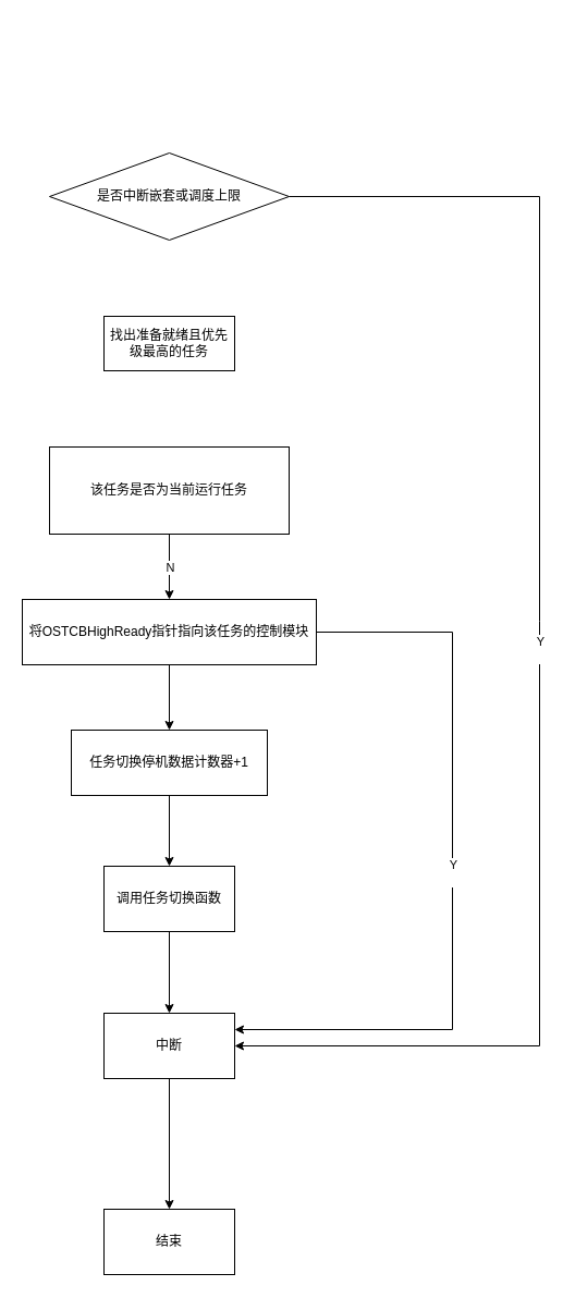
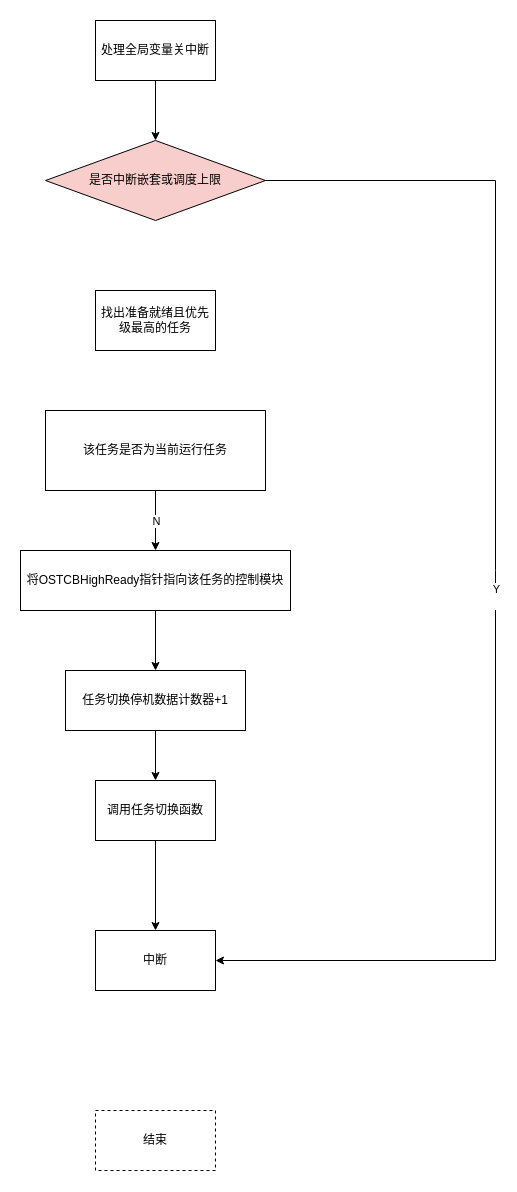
  <mxCell id="0" />
  <mxCell id="1" parent="0" />
- <mxCell id="3" value="是否中断嵌套或调度上限" style="rhombus;whiteSpace=wrap;html=1;" vertex="1" parent="1"><mxGeometry x="45" y="140" width="220" height="80" as="geometry" /></mxCell>
- <mxCell id="5" value="找出准备就绪且优先级最高的任务" style="rounded=0;whiteSpace=wrap;html=1;" vertex="1" parent="1"><mxGeometry x="95" y="290" width="120" height="50" as="geometry" /></mxCell>
+ <mxCell id="2" value="处理全局变量关中断" style="rounded=0;whiteSpace=wrap;html=1;" vertex="1" parent="1"><mxGeometry x="95" y="20" width="120" height="60" as="geometry" /></mxCell>
+ <mxCell id="3" value="是否中断嵌套或调度上限" style="rhombus;whiteSpace=wrap;html=1;fillColor=#f8cecc;" vertex="1" parent="1"><mxGeometry x="45" y="140" width="220" height="80" as="geometry" /></mxCell>
+ <mxCell id="4" value="" style="endArrow=classic;html=1;rounded=0;entryX=0.5;entryY=0;entryDx=0;entryDy=0;exitX=0.5;exitY=1;exitDx=0;exitDy=0;" edge="1" parent="1" source="2" target="3"><mxGeometry width="50" height="50" relative="1" as="geometry"><mxPoint x="135" y="180" as="sourcePoint" /><mxPoint x="185" y="130" as="targetPoint" /></mxGeometry></mxCell>
+ <mxCell id="5" value="找出准备就绪且优先级最高的任务" style="rounded=0;whiteSpace=wrap;html=1;" vertex="1" parent="1"><mxGeometry x="95" y="290" width="120" height="60" as="geometry" /></mxCell>
  <mxCell id="6" value="该任务是否为当前运行任务" style="whiteSpace=wrap;html=1;rounded=0;" vertex="1" parent="1"><mxGeometry x="45" y="410" width="220" height="80" as="geometry" /></mxCell>
  <mxCell id="7" value="将OSTCBHighReady指针指向该任务的控制模块" style="rounded=0;whiteSpace=wrap;html=1;" vertex="1" parent="1"><mxGeometry x="20" y="550" width="270" height="60" as="geometry" /></mxCell>
  <mxCell id="8" value="" style="endArrow=classic;html=1;rounded=0;exitX=0.5;exitY=1;exitDx=0;exitDy=0;entryX=0.5;entryY=0;entryDx=0;entryDy=0;" edge="1" parent="1" source="6" target="7"><mxGeometry relative="1" as="geometry"><mxPoint x="105" y="550" as="sourcePoint" /><mxPoint x="205" y="550" as="targetPoint" /></mxGeometry></mxCell>
  <mxCell id="9" value="N" style="edgeLabel;resizable=0;html=1;;align=center;verticalAlign=middle;" connectable="0" vertex="1" parent="8"><mxGeometry relative="1" as="geometry" /></mxCell>
  <mxCell id="10" value="任务切换停机数据计数器+1" style="rounded=0;whiteSpace=wrap;html=1;" vertex="1" parent="1"><mxGeometry x="65" y="670" width="180" height="60" as="geometry" /></mxCell>
- <mxCell id="11" value="调用任务切换函数" style="rounded=0;whiteSpace=wrap;html=1;" vertex="1" parent="1"><mxGeometry x="95" y="795" width="120" height="60" as="geometry" /></mxCell>
+ <mxCell id="11" value="调用任务切换函数" style="rounded=0;whiteSpace=wrap;html=1;" vertex="1" parent="1"><mxGeometry x="95" y="780" width="120" height="60" as="geometry" /></mxCell>
  <mxCell id="12" value="中断" style="rounded=0;whiteSpace=wrap;html=1;" vertex="1" parent="1"><mxGeometry x="95" y="930" width="120" height="60" as="geometry" /></mxCell>
- <mxCell id="13" value="结束" style="rounded=0;whiteSpace=wrap;html=1;" vertex="1" parent="1"><mxGeometry x="95" y="1110" width="120" height="60" as="geometry" /></mxCell>
+ <mxCell id="13" value="结束" style="rounded=0;whiteSpace=wrap;html=1;dashed=1;" vertex="1" parent="1"><mxGeometry x="95" y="1110" width="120" height="60" as="geometry" /></mxCell>
  <mxCell id="14" value="" style="endArrow=classic;html=1;rounded=0;exitX=0.5;exitY=1;exitDx=0;exitDy=0;entryX=0.5;entryY=0;entryDx=0;entryDy=0;" edge="1" parent="1" source="7" target="10"><mxGeometry width="50" height="50" relative="1" as="geometry"><mxPoint x="135" y="880" as="sourcePoint" /><mxPoint x="185" y="830" as="targetPoint" /></mxGeometry></mxCell>
  <mxCell id="15" value="" style="endArrow=classic;html=1;rounded=0;entryX=0.5;entryY=0;entryDx=0;entryDy=0;" edge="1" parent="1" source="10" target="11"><mxGeometry width="50" height="50" relative="1" as="geometry"><mxPoint x="135" y="880" as="sourcePoint" /><mxPoint x="185" y="830" as="targetPoint" /></mxGeometry></mxCell>
  <mxCell id="16" value="" style="endArrow=classic;html=1;rounded=0;entryX=0.5;entryY=0;entryDx=0;entryDy=0;exitX=0.5;exitY=1;exitDx=0;exitDy=0;" edge="1" parent="1" source="11" target="12"><mxGeometry width="50" height="50" relative="1" as="geometry"><mxPoint x="130" y="910" as="sourcePoint" /><mxPoint x="180" y="860" as="targetPoint" /></mxGeometry></mxCell>
- <mxCell id="17" value="" style="endArrow=classic;html=1;rounded=0;entryX=0.5;entryY=0;entryDx=0;entryDy=0;exitX=0.5;exitY=1;exitDx=0;exitDy=0;" edge="1" parent="1" source="12" target="13"><mxGeometry width="50" height="50" relative="1" as="geometry"><mxPoint x="135" y="990" as="sourcePoint" /><mxPoint x="185" y="940" as="targetPoint" /></mxGeometry></mxCell>
  <mxCell id="18" value="" style="endArrow=classic;html=1;rounded=0;exitX=1;exitY=0.5;exitDx=0;exitDy=0;entryX=1;entryY=0.5;entryDx=0;entryDy=0;" edge="1" parent="1" source="3" target="12"><mxGeometry relative="1" as="geometry"><mxPoint x="455" y="610" as="sourcePoint" /><mxPoint x="555" y="610" as="targetPoint" /><Array as="points"><mxPoint x="495" y="180" /><mxPoint x="495" y="570" /><mxPoint x="495" y="960" /></Array></mxGeometry></mxCell>
  <mxCell id="19" value="Y&lt;div&gt;&lt;br&gt;&lt;/div&gt;" style="edgeLabel;resizable=0;html=1;;align=center;verticalAlign=middle;" connectable="0" vertex="1" parent="18"><mxGeometry relative="1" as="geometry" /></mxCell>
- <mxCell id="20" value="" style="endArrow=classic;html=1;rounded=0;exitX=1;exitY=0.5;exitDx=0;exitDy=0;entryX=1;entryY=0.25;entryDx=0;entryDy=0;" edge="1" parent="1" source="7" target="12"><mxGeometry relative="1" as="geometry"><mxPoint x="455" y="570" as="sourcePoint" /><mxPoint x="555" y="570" as="targetPoint" /><Array as="points"><mxPoint x="415" y="580" /><mxPoint x="415" y="945" /></Array></mxGeometry></mxCell>
- <mxCell id="21" value="Y&lt;div&gt;&lt;br&gt;&lt;/div&gt;" style="edgeLabel;resizable=0;html=1;;align=center;verticalAlign=middle;" connectable="0" vertex="1" parent="20"><mxGeometry relative="1" as="geometry" /></mxCell>
